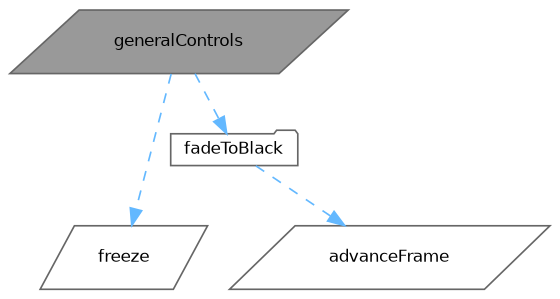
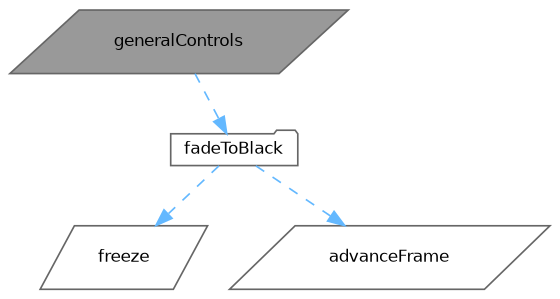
  digraph {
    fontname="DejaVu Sans"
    rankdir=TB
    node [color=grey40 fillcolor=white fontname="DejaVu Sans" fontsize=10 shape=parallelogram style=filled]
    edge [color=steelblue1 fontname="DejaVu Sans" fontsize=10 labelfontname=Helvetica labelfontsize=10 style=dashed]
    n1 [color=gray40 fillcolor=grey60 fontcolor=black height=0.2 label=generalControls width=0.4]
    n2 [height=0.2 label=fadeToBlack shape=folder width=0.4]
    n3 [height=0.2 label=freeze width=0.4]
    n4 [height=0.2 label=advanceFrame width=0.4]
    n1 -> n2
-   n1 -> n3
+   n2 -> n3
    n2 -> n4
  }
